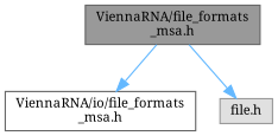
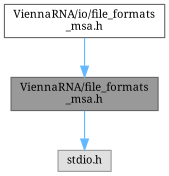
  digraph {
    fontname="Noto Serif"
    node [fontname="Noto Serif" fontsize=10 shape=box style=filled]
    edge [color=steelblue1 fontname="Noto Serif" fontsize=10 labelfontname=Helvetica labelfontsize=10 style=solid]
    n1 [color=gray40 fillcolor=grey60 fontcolor=black height=0.2 label="ViennaRNA/file_formats\l_msa.h" width=0.4]
    n2 [color=grey40 fillcolor=white height=0.2 label="ViennaRNA/io/file_formats\l_msa.h" width=0.4]
-   n3 [color=grey60 fillcolor="#E0E0E0" height=0.2 label="file.h" width=0.4]
-   n1 -> n2
+   n3 [color=grey60 fillcolor="#E0E0E0" height=0.2 label="stdio.h" width=0.4]
+   n2 -> n1
    n1 -> n3
  }
